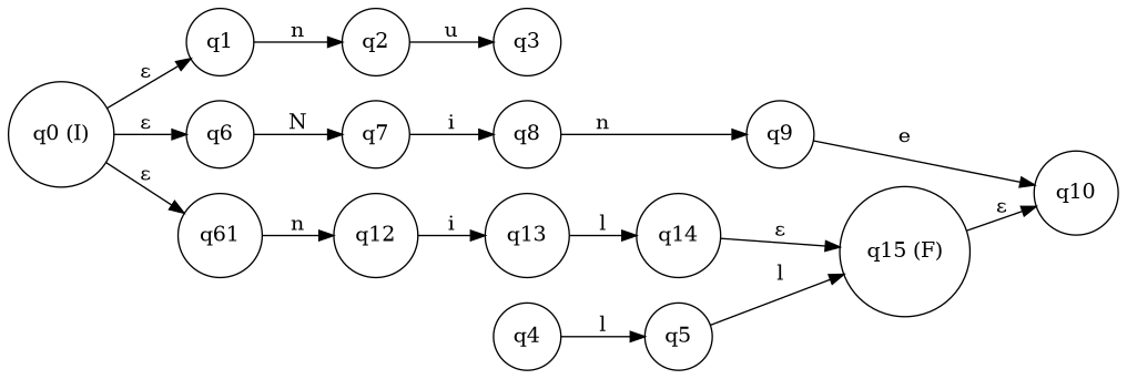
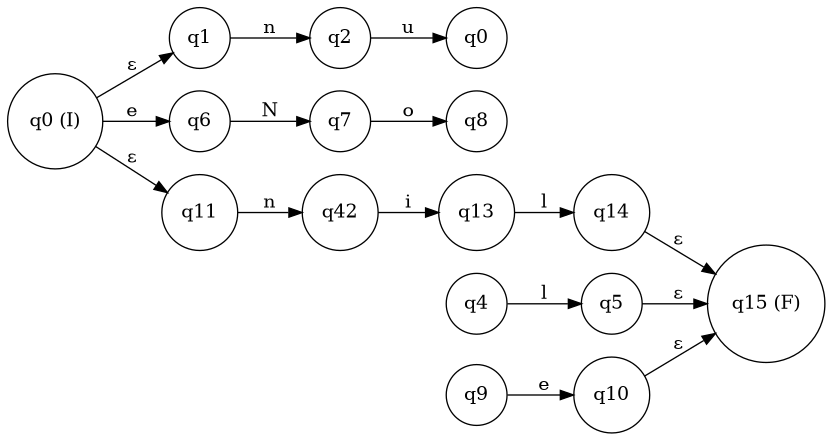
  digraph {
    rankdir=LR
    node [shape=circle]
    n1 [label="q0 (I)"]
    n2 [label=q1]
    n3 [label=q6]
-   n4 [label=q61]
+   n4 [label=q11]
    n5 [label=q2]
    n6 [label=q7]
-   n7 [label=q12]
-   n8 [label=q3]
+   n7 [label=q42]
+   n8 [label=q0]
    n9 [label=q4]
    n10 [label=q5]
    n11 [label="q15 (F)"]
    n12 [label=q8]
    n13 [label=q9]
    n14 [label=q10]
    n15 [label=q13]
    n16 [label=q14]
    n1 -> n2 [label="ε"]
-   n1 -> n3 [label="ε"]
+   n1 -> n3 [label=e]
    n1 -> n4 [label="ε"]
    n2 -> n5 [label=n]
    n3 -> n6 [label=N]
    n4 -> n7 [label=n]
    n5 -> n8 [label=u]
-   n6 -> n12 [label=i]
+   n6 -> n12 [label=o]
    n7 -> n15 [label=i]
    n9 -> n10 [label=l]
-   n10 -> n11 [label=l]
-   n12 -> n13 [label=n]
+   n10 -> n11 [label="ε"]
    n13 -> n14 [label=e]
-   n11 -> n14 [label="ε"]
+   n14 -> n11 [label="ε"]
    n15 -> n16 [label=l]
    n16 -> n11 [label="ε"]
  }
